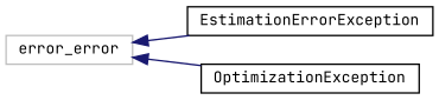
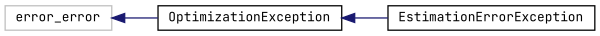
  digraph {
    fontname="JetBrains Mono"
    rankdir=LR
    node [color=black fillcolor=white fontname="JetBrains Mono" fontsize=10 shape=record style=filled]
    edge [color=midnightblue dir=back fontname="JetBrains Mono" fontsize=10 labelfontname=Helvetica labelfontsize=10 style=solid]
    n1 [color=grey75 height=0.2 label=error_error width=0.4]
    n2 [height=0.2 label=EstimationErrorException width=0.4]
    n3 [height=0.2 label=OptimizationException width=0.4]
-   n1 -> n2
+   n3 -> n2
    n1 -> n3
  }
